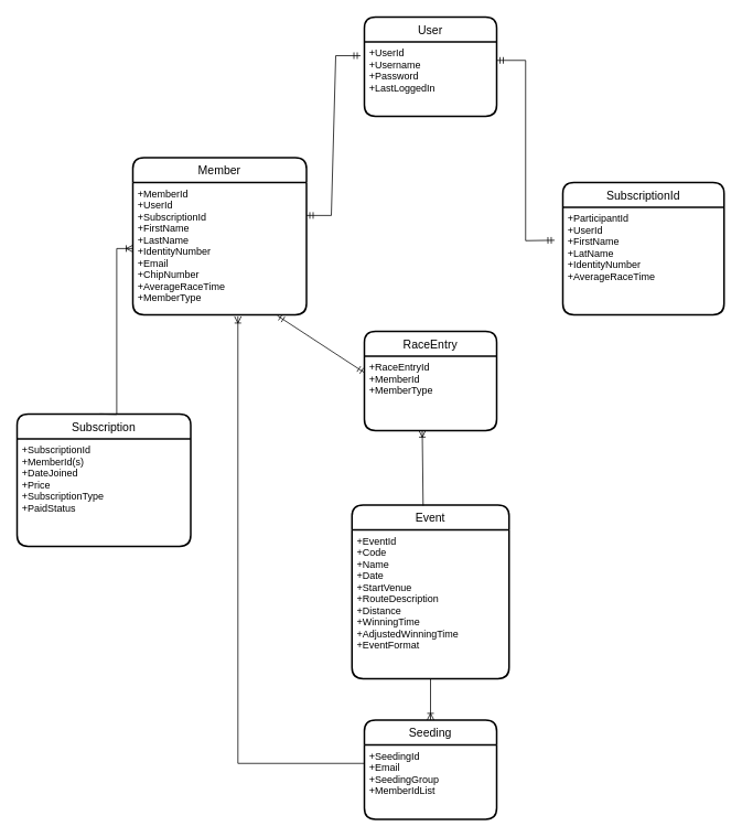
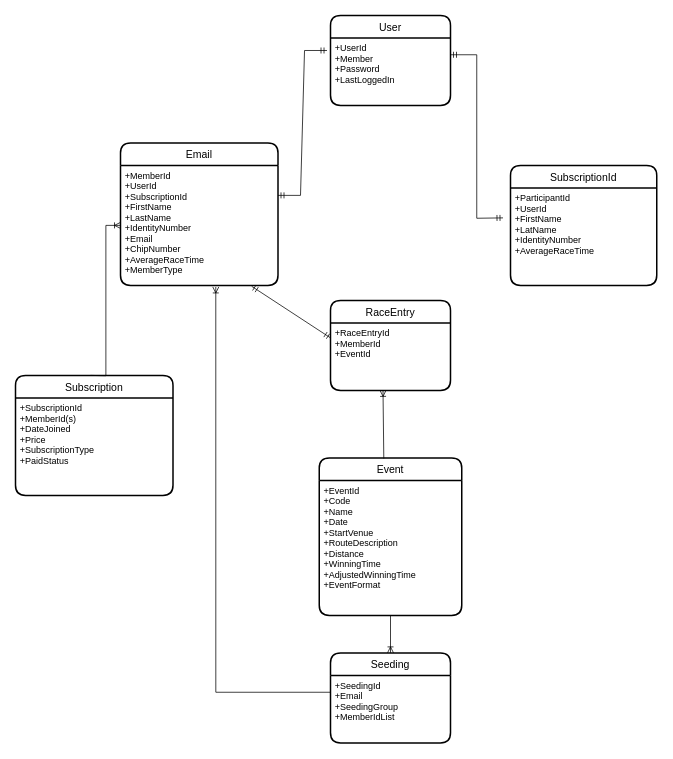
  <mxCell id="0" />
  <mxCell id="1" parent="0" />
  <mxCell id="2" value="User" style="swimlane;childLayout=stackLayout;horizontal=1;startSize=30;horizontalStack=0;rounded=1;fontSize=14;fontStyle=0;strokeWidth=2;resizeParent=0;resizeLast=1;shadow=0;dashed=0;align=center;" vertex="1" parent="1"><mxGeometry x="440" y="20" width="160" height="120" as="geometry" /></mxCell>
- <mxCell id="3" value="+UserId&#10;+Username&#10;+Password&#10;+LastLoggedIn" style="align=left;strokeColor=none;fillColor=none;spacingLeft=4;fontSize=12;verticalAlign=top;resizable=0;rotatable=0;part=1;" vertex="1" parent="2"><mxGeometry y="30" width="160" height="90" as="geometry" /></mxCell>
- <mxCell id="4" value="Member" style="swimlane;childLayout=stackLayout;horizontal=1;startSize=30;horizontalStack=0;rounded=1;fontSize=14;fontStyle=0;strokeWidth=2;resizeParent=0;resizeLast=1;shadow=0;dashed=0;align=center;" vertex="1" parent="1"><mxGeometry x="160" y="190" width="210" height="190" as="geometry" /></mxCell>
+ <mxCell id="3" value="+UserId&#10;+Member&#10;+Password&#10;+LastLoggedIn" style="align=left;strokeColor=none;fillColor=none;spacingLeft=4;fontSize=12;verticalAlign=top;resizable=0;rotatable=0;part=1;" vertex="1" parent="2"><mxGeometry y="30" width="160" height="90" as="geometry" /></mxCell>
+ <mxCell id="4" value="Email" style="swimlane;childLayout=stackLayout;horizontal=1;startSize=30;horizontalStack=0;rounded=1;fontSize=14;fontStyle=0;strokeWidth=2;resizeParent=0;resizeLast=1;shadow=0;dashed=0;align=center;" vertex="1" parent="1"><mxGeometry x="160" y="190" width="210" height="190" as="geometry" /></mxCell>
  <mxCell id="5" value="+MemberId&#10;+UserId&#10;+SubscriptionId&#10;+FirstName&#10;+LastName&#10;+IdentityNumber&#10;+Email&#10;+ChipNumber&#10;+AverageRaceTime&#10;+MemberType" style="align=left;strokeColor=none;fillColor=none;spacingLeft=4;fontSize=12;verticalAlign=top;resizable=0;rotatable=0;part=1;" vertex="1" parent="4"><mxGeometry y="30" width="210" height="160" as="geometry" /></mxCell>
  <mxCell id="6" value="SubscriptionId" style="swimlane;childLayout=stackLayout;horizontal=1;startSize=30;horizontalStack=0;rounded=1;fontSize=14;fontStyle=0;strokeWidth=2;resizeParent=0;resizeLast=1;shadow=0;dashed=0;align=center;" vertex="1" parent="1"><mxGeometry x="680" y="220" width="195" height="160" as="geometry" /></mxCell>
  <mxCell id="7" value="+ParticipantId&#10;+UserId&#10;+FirstName&#10;+LatName&#10;+IdentityNumber&#10;+AverageRaceTime" style="align=left;strokeColor=none;fillColor=none;spacingLeft=4;fontSize=12;verticalAlign=top;resizable=0;rotatable=0;part=1;" vertex="1" parent="6"><mxGeometry y="30" width="195" height="130" as="geometry" /></mxCell>
  <mxCell id="8" value="" style="edgeStyle=entityRelationEdgeStyle;fontSize=12;html=1;endArrow=ERmandOne;startArrow=ERmandOne;rounded=0;entryX=-0.029;entryY=0.187;entryDx=0;entryDy=0;entryPerimeter=0;exitX=1;exitY=0.25;exitDx=0;exitDy=0;" edge="1" parent="1" source="5" target="3"><mxGeometry width="100" height="100" relative="1" as="geometry"><mxPoint x="300" y="180" as="sourcePoint" /><mxPoint x="410" y="70" as="targetPoint" /></mxGeometry></mxCell>
  <mxCell id="9" value="" style="edgeStyle=orthogonalEdgeStyle;fontSize=12;html=1;endArrow=ERmandOne;startArrow=ERmandOne;rounded=0;entryX=1;entryY=0.25;entryDx=0;entryDy=0;" edge="1" parent="1" target="3"><mxGeometry width="100" height="100" relative="1" as="geometry"><mxPoint x="670" y="290" as="sourcePoint" /><mxPoint x="690" y="120" as="targetPoint" /></mxGeometry></mxCell>
  <mxCell id="10" value="Subscription" style="swimlane;childLayout=stackLayout;horizontal=1;startSize=30;horizontalStack=0;rounded=1;fontSize=14;fontStyle=0;strokeWidth=2;resizeParent=0;resizeLast=1;shadow=0;dashed=0;align=center;" vertex="1" parent="1"><mxGeometry x="20" y="500" width="210" height="160" as="geometry" /></mxCell>
  <mxCell id="11" value="+SubscriptionId&#10;+MemberId(s)&#10;+DateJoined&#10;+Price&#10;+SubscriptionType&#10;+PaidStatus" style="align=left;strokeColor=none;fillColor=none;spacingLeft=4;fontSize=12;verticalAlign=top;resizable=0;rotatable=0;part=1;" vertex="1" parent="10"><mxGeometry y="30" width="210" height="130" as="geometry" /></mxCell>
  <mxCell id="12" value="" style="fontSize=12;html=1;endArrow=ERoneToMany;rounded=0;entryX=0;entryY=0.5;entryDx=0;entryDy=0;edgeStyle=orthogonalEdgeStyle;" edge="1" parent="1" target="5"><mxGeometry width="100" height="100" relative="1" as="geometry"><mxPoint x="120" y="500" as="sourcePoint" /><mxPoint x="540" y="300" as="targetPoint" /></mxGeometry></mxCell>
  <mxCell id="13" value="RaceEntry" style="swimlane;childLayout=stackLayout;horizontal=1;startSize=30;horizontalStack=0;rounded=1;fontSize=14;fontStyle=0;strokeWidth=2;resizeParent=0;resizeLast=1;shadow=0;dashed=0;align=center;" vertex="1" parent="1"><mxGeometry x="440" y="400" width="160" height="120" as="geometry" /></mxCell>
- <mxCell id="14" value="+RaceEntryId&#10;+MemberId&#10;+MemberType" style="align=left;strokeColor=none;fillColor=none;spacingLeft=4;fontSize=12;verticalAlign=top;resizable=0;rotatable=0;part=1;" vertex="1" parent="13"><mxGeometry y="30" width="160" height="90" as="geometry" /></mxCell>
+ <mxCell id="14" value="+RaceEntryId&#10;+MemberId&#10;+EventId" style="align=left;strokeColor=none;fillColor=none;spacingLeft=4;fontSize=12;verticalAlign=top;resizable=0;rotatable=0;part=1;" vertex="1" parent="13"><mxGeometry y="30" width="160" height="90" as="geometry" /></mxCell>
  <mxCell id="15" value="" style="fontSize=12;html=1;endArrow=ERmandOne;startArrow=ERmandOne;rounded=0;entryX=0.833;entryY=1.008;entryDx=0;entryDy=0;entryPerimeter=0;elbow=vertical;" edge="1" parent="1" target="5"><mxGeometry width="100" height="100" relative="1" as="geometry"><mxPoint x="440" y="450" as="sourcePoint" /><mxPoint x="490" y="300" as="targetPoint" /></mxGeometry></mxCell>
  <mxCell id="16" value="Event" style="swimlane;childLayout=stackLayout;horizontal=1;startSize=30;horizontalStack=0;rounded=1;fontSize=14;fontStyle=0;strokeWidth=2;resizeParent=0;resizeLast=1;shadow=0;dashed=0;align=center;" vertex="1" parent="1"><mxGeometry x="425" y="610" width="190" height="210" as="geometry" /></mxCell>
  <mxCell id="17" value="+EventId&#10;+Code&#10;+Name&#10;+Date&#10;+StartVenue&#10;+RouteDescription&#10;+Distance&#10;+WinningTime&#10;+AdjustedWinningTime&#10;+EventFormat" style="align=left;strokeColor=none;fillColor=none;spacingLeft=4;fontSize=12;verticalAlign=top;resizable=0;rotatable=0;part=1;" vertex="1" parent="16"><mxGeometry y="30" width="190" height="180" as="geometry" /></mxCell>
  <mxCell id="18" value="" style="fontSize=12;html=1;endArrow=ERoneToMany;rounded=0;elbow=vertical;exitX=0.453;exitY=0.004;exitDx=0;exitDy=0;exitPerimeter=0;" edge="1" parent="1" source="16"><mxGeometry width="100" height="100" relative="1" as="geometry"><mxPoint x="410" y="550" as="sourcePoint" /><mxPoint x="510" y="520" as="targetPoint" /></mxGeometry></mxCell>
  <mxCell id="19" value="Seeding" style="swimlane;childLayout=stackLayout;horizontal=1;startSize=30;horizontalStack=0;rounded=1;fontSize=14;fontStyle=0;strokeWidth=2;resizeParent=0;resizeLast=1;shadow=0;dashed=0;align=center;" vertex="1" parent="1"><mxGeometry x="440" y="870" width="160" height="120" as="geometry" /></mxCell>
  <mxCell id="20" value="+SeedingId&#10;+Email&#10;+SeedingGroup&#10;+MemberIdList" style="align=left;strokeColor=none;fillColor=none;spacingLeft=4;fontSize=12;verticalAlign=top;resizable=0;rotatable=0;part=1;" vertex="1" parent="19"><mxGeometry y="30" width="160" height="90" as="geometry" /></mxCell>
  <mxCell id="21" value="" style="fontSize=12;html=1;endArrow=ERoneToMany;rounded=0;elbow=vertical;exitX=0.5;exitY=1;exitDx=0;exitDy=0;entryX=0.5;entryY=0;entryDx=0;entryDy=0;" edge="1" parent="1" source="17" target="19"><mxGeometry width="100" height="100" relative="1" as="geometry"><mxPoint x="520" y="820" as="sourcePoint" /><mxPoint x="525" y="870" as="targetPoint" /></mxGeometry></mxCell>
  <mxCell id="22" value="" style="edgeStyle=orthogonalEdgeStyle;fontSize=12;html=1;endArrow=ERoneToMany;rounded=0;elbow=vertical;entryX=0.605;entryY=1.013;entryDx=0;entryDy=0;entryPerimeter=0;exitX=0;exitY=0.25;exitDx=0;exitDy=0;" edge="1" parent="1" source="20" target="5"><mxGeometry width="100" height="100" relative="1" as="geometry"><mxPoint x="430" y="930.8" as="sourcePoint" /><mxPoint x="380" y="610" as="targetPoint" /></mxGeometry></mxCell>
